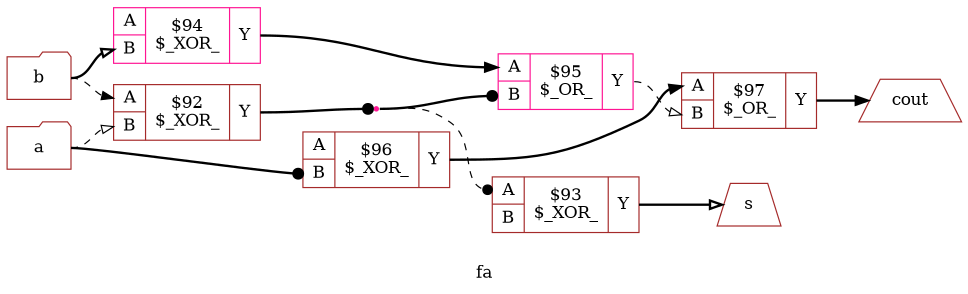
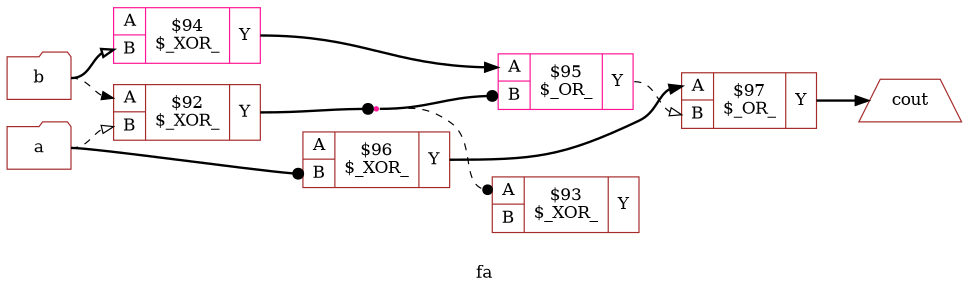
  digraph {
    label=fa
    rankdir=LR
    remincross=true
    node [color=brown shape=record]
    edge [arrowhead=onormal color=black fontcolor=black headport="p11:w" style=bold tailport=e]
    n5 [fontcolor=black label=a shape=folder]
    c13 [label="{{<p10> A|<p11> B}|$92\n$_XOR_|{<p12> Y}}"]
    c17 [label="{{<p10> A|<p11> B}|$96\n$_XOR_|{<p12> Y}}"]
    n2 [color=deeppink shape=point]
    c18 [label="{{<p10> A|<p11> B}|$97\n$_OR_|{<p12> Y}}"]
    n6 [fontcolor=black label=b shape=folder]
    c15 [color=deeppink label="{{<p10> A|<p11> B}|$94\n$_XOR_|{<p12> Y}}"]
    c16 [color=deeppink label="{{<p10> A|<p11> B}|$95\n$_OR_|{<p12> Y}}"]
    c14 [label="{{<p10> A|<p11> B}|$93\n$_XOR_|{<p12> Y}}"]
-   n9 [fontcolor=black label=s shape=trapezium]
    n8 [fontcolor=black label=cout shape=trapezium]
    n5 -> c13 [style=dashed]
    n5 -> c17 [arrowhead=dot]
    c13 -> n2 [arrowhead=dot headport=w tailport="p12:e"]
    c17 -> c18 [arrowhead=normal headport="p10:w" tailport="p12:e"]
    n2 -> c16 [arrowhead=dot]
    n2 -> c14 [arrowhead=dot headport="p10:w" style=dashed]
    c18 -> n8 [arrowhead=normal headport=w tailport="p12:e"]
    n6 -> c13 [arrowhead=normal headport="p10:w" style=dashed]
    n6 -> c15
    c15 -> c16 [arrowhead=normal headport="p10:w" tailport="p12:e"]
    c16 -> c18 [style=dashed tailport="p12:e"]
-   c14 -> n9 [headport=w tailport="p12:e"]
  }
